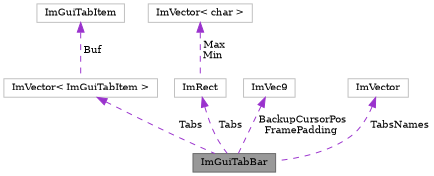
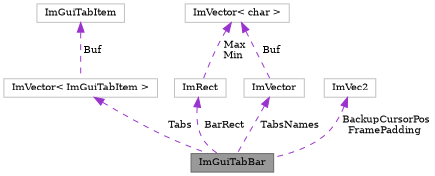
  digraph {
    fontname="DejaVu Serif"
    node [color=grey75 fillcolor=white fontname="DejaVu Serif" fontsize=10 shape=box style=filled]
    edge [color=darkorchid3 dir=back fontname="DejaVu Serif" fontsize=10 labelfontname=Helvetica labelfontsize=10 style=dashed]
    n1 [color=gray40 fillcolor=grey60 fontcolor=black height=0.2 label=ImGuiTabBar width=0.4]
    n2 [height=0.2 label="ImVector\< ImGuiTabItem \>" width=0.4]
    n3 [height=0.2 label=ImGuiTabItem width=0.4]
    n4 [height=0.2 label=ImRect width=0.4]
-   n5 [height=0.2 label=ImVec9 width=0.4]
+   n5 [height=0.2 label=ImVec2 width=0.4]
    n6 [height=0.2 label=ImVector width=0.4]
    n7 [height=0.2 label="ImVector\< char \>" width=0.4]
    n2 -> n1 [label=" Tabs"]
    n3 -> n2 [label=" Buf"]
-   n4 -> n1 [label=" Tabs"]
+   n4 -> n1 [label=" BarRect"]
    n5 -> n1 [label=" BackupCursorPos\nFramePadding"]
    n6 -> n1 [label=" TabsNames"]
    n7 -> n4 [label=" Max\nMin"]
+   n7 -> n6 [label=" Buf"]
  }
